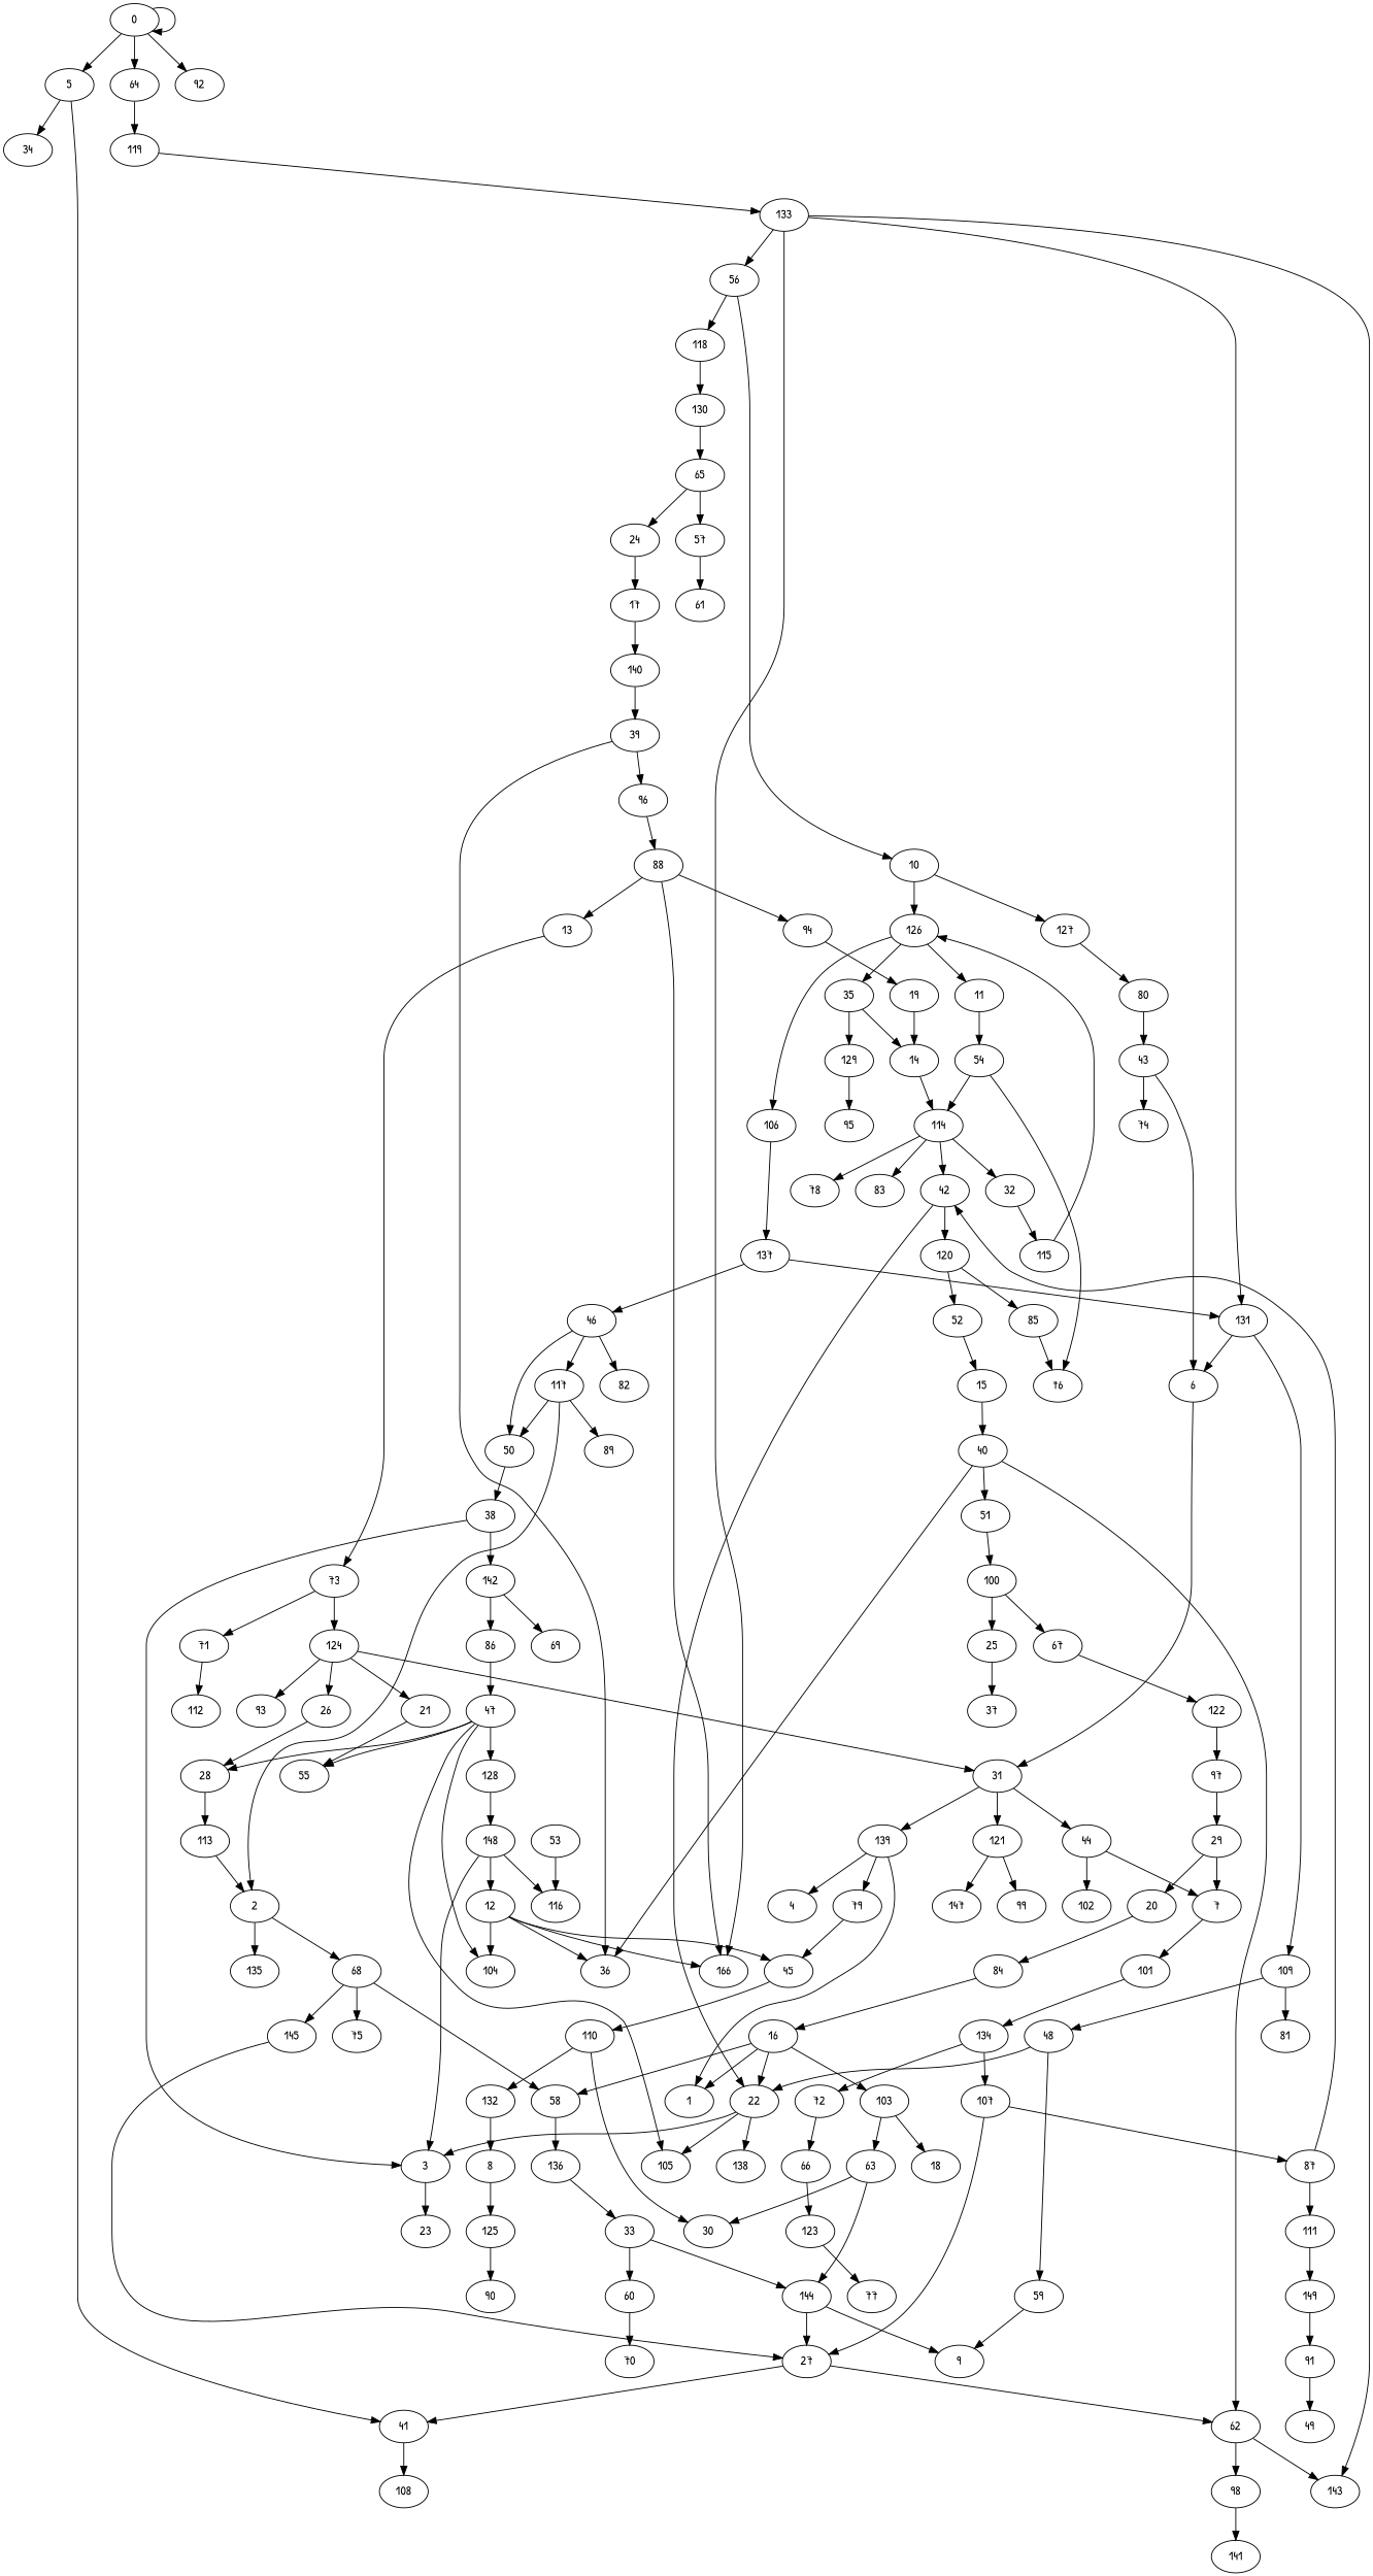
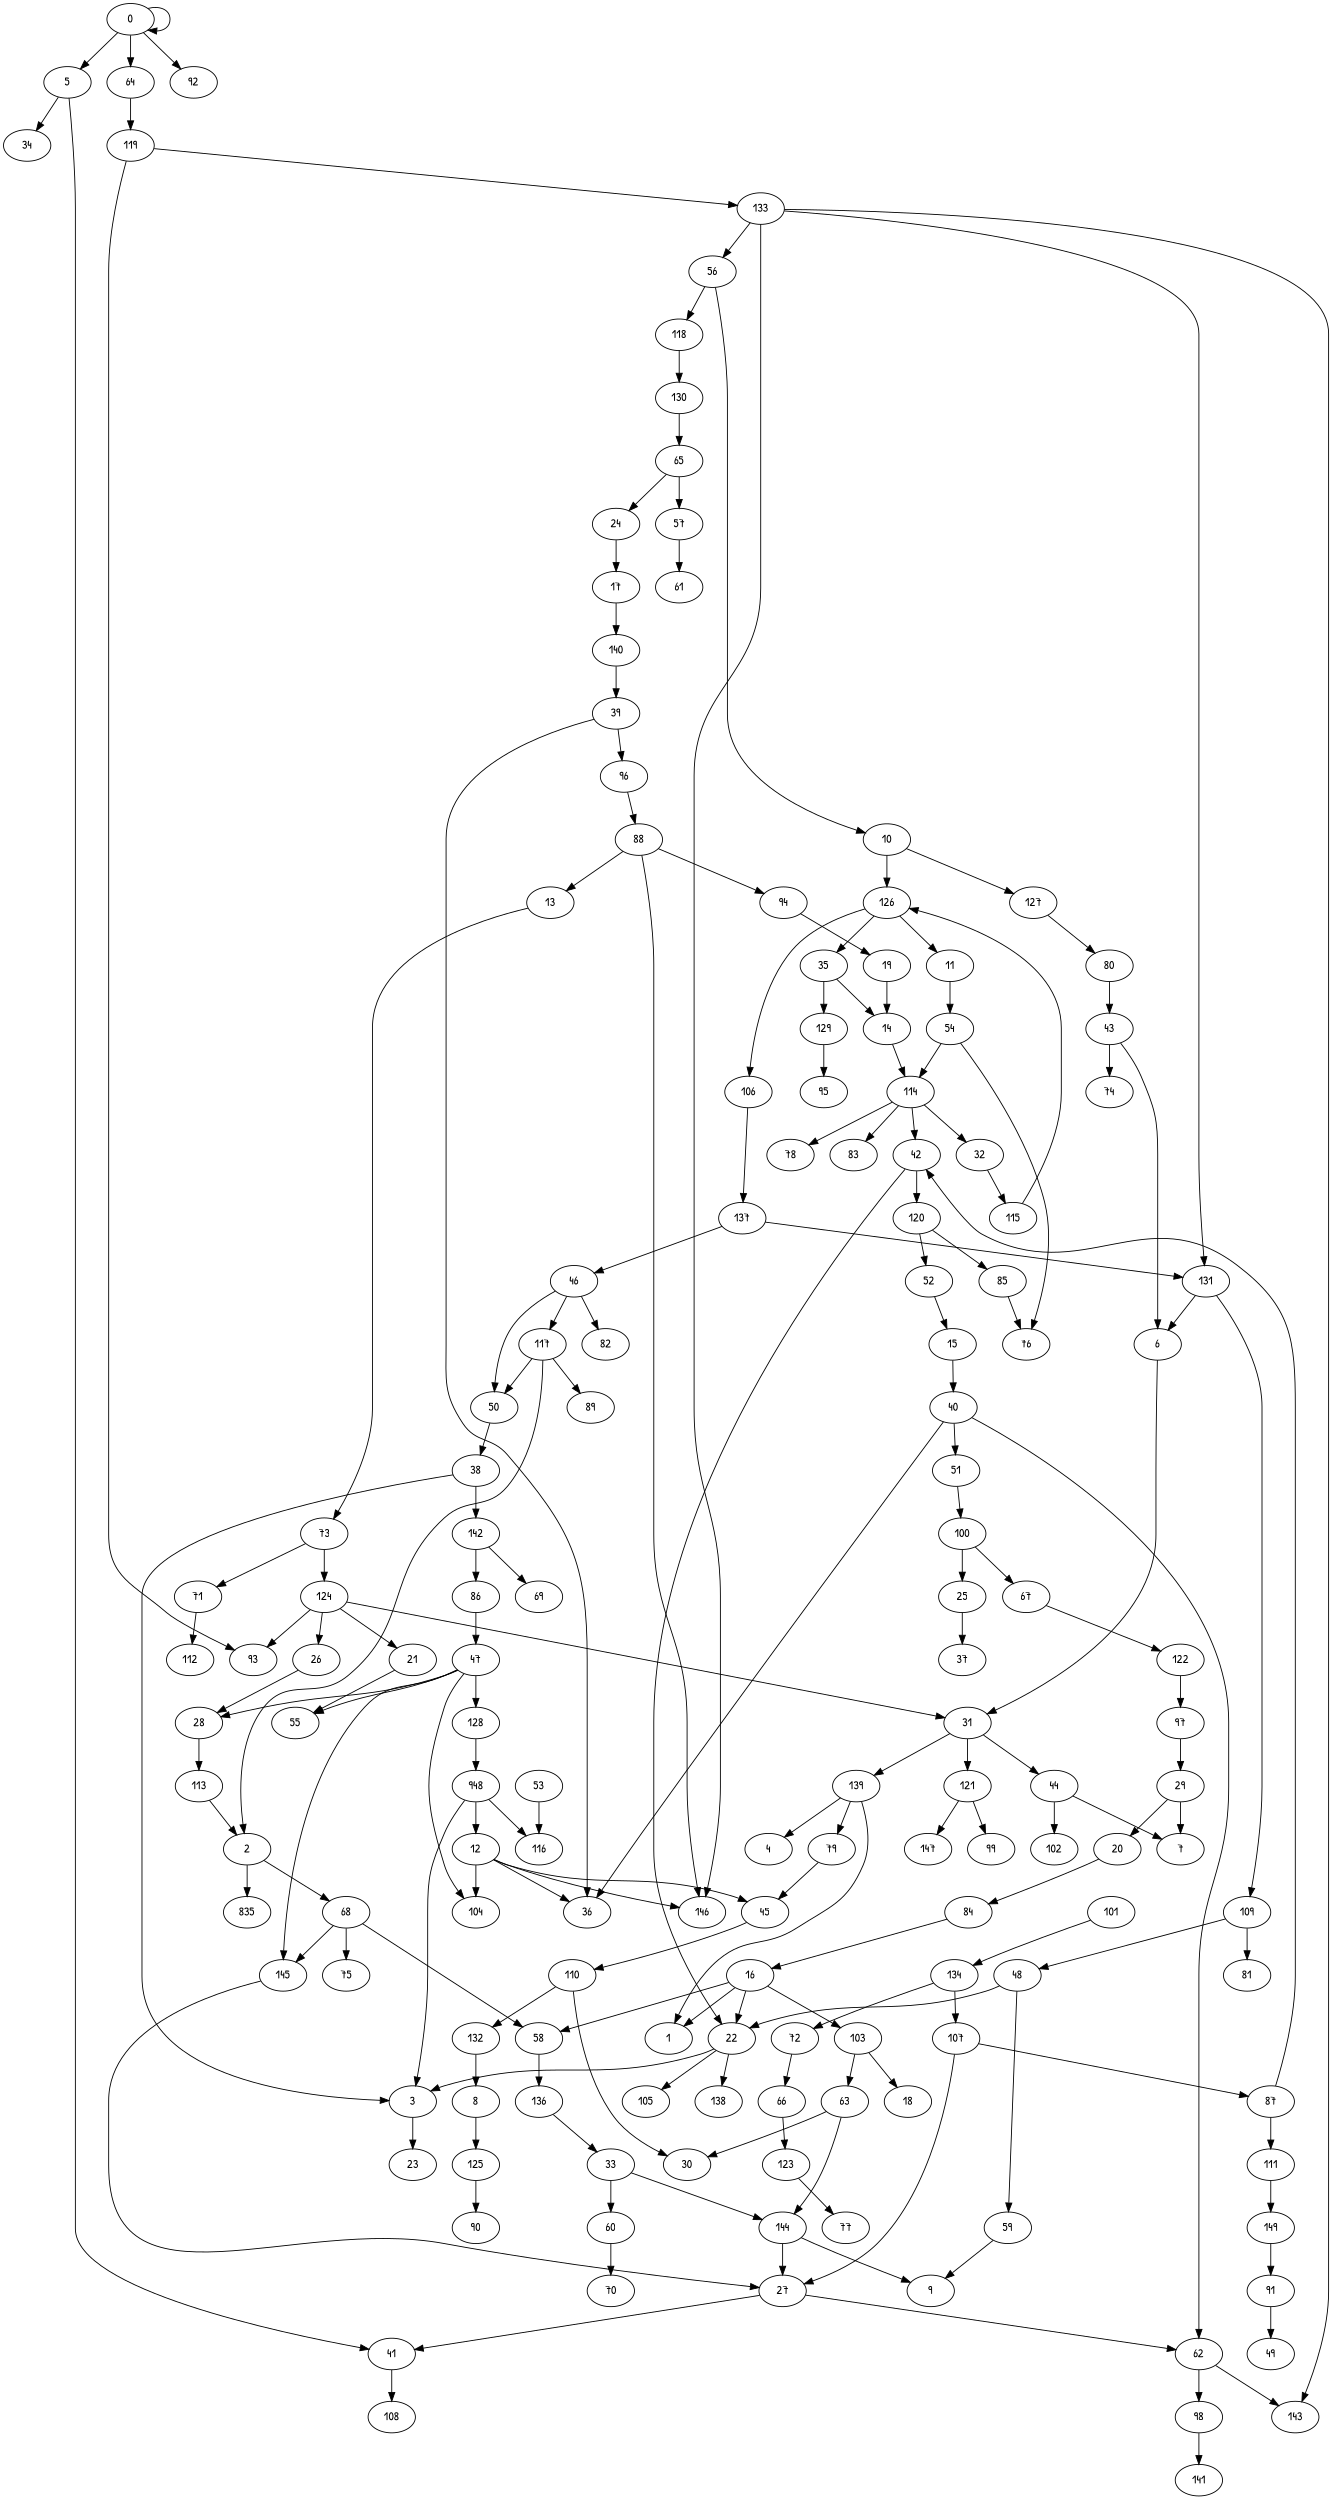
  digraph {
    fontname="Patrick Hand"
    node [fontname="Patrick Hand"]
    edge [fontname="Patrick Hand"]
    0 [height=0.5 width=0.75]
    5 [height=0.5 width=0.75]
    64 [height=0.5 width=0.75]
    92 [height=0.5 width=0.75]
    34 [height=0.5 width=0.75]
    41 [height=0.5 width=0.75]
    119 [height=0.5 width=0.75]
    108 [height=0.5 width=0.75]
    93 [height=0.5 width=0.75]
    133 [height=0.5 width=0.75]
    1 [height=0.5 width=0.75]
    2 [height=0.5 width=0.75]
    68 [height=0.5 width=0.75]
-   135 [height=0.5 width=0.75]
+   135 [height=0.5 width=0.75 label=835]
    58 [height=0.5 width=0.75]
    75 [height=0.5 width=0.75]
    145 [height=0.5 width=0.75]
    136 [height=0.5 width=0.75]
    27 [height=0.5 width=0.75]
    3 [height=0.5 width=0.75]
    23 [height=0.5 width=0.75]
    4 [height=0.5 width=0.75]
    6 [height=0.5 width=0.75]
    31 [height=0.5 width=0.75]
    44 [height=0.5 width=0.75]
    121 [height=0.5 width=0.75]
    139 [height=0.5 width=0.75]
    7 [height=0.5 width=0.75]
    102 [height=0.5 width=0.75]
    99 [height=0.5 width=0.75]
    147 [height=0.5 width=0.75]
    79 [height=0.5 width=0.75]
    101 [height=0.5 width=0.75]
    134 [height=0.5 width=0.75]
    72 [height=0.5 width=0.75]
    107 [height=0.5 width=0.75]
    8 [height=0.5 width=0.75]
    125 [height=0.5 width=0.75]
    90 [height=0.5 width=0.75]
    9 [height=0.5 width=0.75]
    10 [height=0.5 width=0.75]
    126 [height=0.5 width=0.75]
    127 [height=0.5 width=0.75]
    11 [height=0.5 width=0.75]
    35 [height=0.5 width=0.75]
    106 [height=0.5 width=0.75]
    80 [height=0.5 width=0.75]
    54 [height=0.5 width=0.75]
    14 [height=0.5 width=0.75]
    129 [height=0.5 width=0.75]
    137 [height=0.5 width=0.75]
    43 [height=0.5 width=0.75]
    114 [height=0.5 width=0.75]
    76 [height=0.5 width=0.75]
    32 [height=0.5 width=0.75]
    42 [height=0.5 width=0.75]
    78 [height=0.5 width=0.75]
    83 [height=0.5 width=0.75]
    12 [height=0.5 width=0.75]
    36 [height=0.5 width=0.75]
    45 [height=0.5 width=0.75]
    104 [height=0.5 width=0.75]
-   146 [height=0.5 width=0.75 label=166]
+   146 [height=0.5 width=0.75]
    110 [height=0.5 width=0.75]
    30 [height=0.5 width=0.75]
    132 [height=0.5 width=0.75]
    13 [height=0.5 width=0.75]
    73 [height=0.5 width=0.75]
    71 [height=0.5 width=0.75]
    124 [height=0.5 width=0.75]
    112 [height=0.5 width=0.75]
    21 [height=0.5 width=0.75]
    26 [height=0.5 width=0.75]
    115 [height=0.5 width=0.75]
    22 [height=0.5 width=0.75]
    120 [height=0.5 width=0.75]
    15 [height=0.5 width=0.75]
    40 [height=0.5 width=0.75]
    62 [height=0.5 width=0.75]
    51 [height=0.5 width=0.75]
    98 [height=0.5 width=0.75]
    143 [height=0.5 width=0.75]
    100 [height=0.5 width=0.75]
    16 [height=0.5 width=0.75]
    103 [height=0.5 width=0.75]
    105 [height=0.5 width=0.75]
    138 [height=0.5 width=0.75]
    18 [height=0.5 width=0.75]
    63 [height=0.5 width=0.75]
    33 [height=0.5 width=0.75]
    144 [height=0.5 width=0.75]
    17 [height=0.5 width=0.75]
    140 [height=0.5 width=0.75]
    39 [height=0.5 width=0.75]
    96 [height=0.5 width=0.75]
    19 [height=0.5 width=0.75]
    20 [height=0.5 width=0.75]
    84 [height=0.5 width=0.75]
    55 [height=0.5 width=0.75]
    24 [height=0.5 width=0.75]
    25 [height=0.5 width=0.75]
    37 [height=0.5 width=0.75]
    28 [height=0.5 width=0.75]
    113 [height=0.5 width=0.75]
    141 [height=0.5 width=0.75]
    29 [height=0.5 width=0.75]
    60 [height=0.5 width=0.75]
    70 [height=0.5 width=0.75]
    95 [height=0.5 width=0.75]
    38 [height=0.5 width=0.75]
    142 [height=0.5 width=0.75]
    69 [height=0.5 width=0.75]
    86 [height=0.5 width=0.75]
    47 [height=0.5 width=0.75]
    88 [height=0.5 width=0.75]
    94 [height=0.5 width=0.75]
    67 [height=0.5 width=0.75]
    52 [height=0.5 width=0.75]
    85 [height=0.5 width=0.75]
    74 [height=0.5 width=0.75]
    46 [height=0.5 width=0.75]
    50 [height=0.5 width=0.75]
    82 [height=0.5 width=0.75]
    117 [height=0.5 width=0.75]
    89 [height=0.5 width=0.75]
    128 [height=0.5 width=0.75]
    77 [height=0.5 width=0.75]
-   148 [height=0.5 width=0.75]
+   148 [height=0.5 width=0.75 label=948]
    116 [height=0.5 width=0.75]
    48 [height=0.5 width=0.75]
    59 [height=0.5 width=0.75]
    49 [height=0.5 width=0.75]
    122 [height=0.5 width=0.75]
    53 [height=0.5 width=0.75]
    56 [height=0.5 width=0.75]
    118 [height=0.5 width=0.75]
    130 [height=0.5 width=0.75]
    65 [height=0.5 width=0.75]
    57 [height=0.5 width=0.75]
    61 [height=0.5 width=0.75]
    131 [height=0.5 width=0.75]
    66 [height=0.5 width=0.75]
    123 [height=0.5 width=0.75]
    97 [height=0.5 width=0.75]
    81 [height=0.5 width=0.75]
    87 [height=0.5 width=0.75]
    111 [height=0.5 width=0.75]
    149 [height=0.5 width=0.75]
    91 [height=0.5 width=0.75]
    109 [height=0.5 width=0.75]
    0 -> 0
    0 -> 5
    0 -> 64
    0 -> 92
    5 -> 34
    5 -> 41
    64 -> 119
    41 -> 108
+   119 -> 93
    119 -> 133
    133 -> 146
    133 -> 143
    133 -> 56
    133 -> 131
    2 -> 68
    2 -> 135
    68 -> 58
    68 -> 75
    68 -> 145
    58 -> 136
    145 -> 27
    136 -> 33
    27 -> 41
    27 -> 62
    3 -> 23
    6 -> 31
    31 -> 44
    31 -> 121
    31 -> 139
    44 -> 7
    44 -> 102
    121 -> 99
    121 -> 147
    139 -> 1
    139 -> 4
    139 -> 79
-   7 -> 101
    79 -> 45
    101 -> 134
    134 -> 72
    134 -> 107
    72 -> 66
    107 -> 27
    107 -> 87
    8 -> 125
    125 -> 90
    10 -> 126
    10 -> 127
    126 -> 11
    126 -> 35
    126 -> 106
    127 -> 80
    11 -> 54
    35 -> 14
    35 -> 129
    106 -> 137
    80 -> 43
    54 -> 114
    54 -> 76
    14 -> 114
    129 -> 95
    137 -> 46
    137 -> 131
    43 -> 6
    43 -> 74
    114 -> 32
    114 -> 42
    114 -> 78
    114 -> 83
    32 -> 115
    42 -> 22
    42 -> 120
    12 -> 36
    12 -> 45
    12 -> 104
    12 -> 146
    45 -> 110
    110 -> 30
    110 -> 132
    132 -> 8
    13 -> 73
    73 -> 71
    73 -> 124
    71 -> 112
    124 -> 93
    124 -> 31
    124 -> 21
    124 -> 26
    21 -> 55
    26 -> 28
    115 -> 126
    22 -> 3
    22 -> 105
    22 -> 138
    120 -> 52
    120 -> 85
    15 -> 40
    40 -> 36
    40 -> 62
    40 -> 51
    62 -> 98
    62 -> 143
    51 -> 100
    98 -> 141
    100 -> 25
    100 -> 67
    16 -> 1
    16 -> 58
    16 -> 22
    16 -> 103
    103 -> 18
    103 -> 63
    63 -> 30
    63 -> 144
    33 -> 144
    33 -> 60
    144 -> 27
    144 -> 9
    17 -> 140
    140 -> 39
    39 -> 36
    39 -> 96
    96 -> 88
    19 -> 14
    20 -> 84
    84 -> 16
    24 -> 17
    25 -> 37
    28 -> 113
    113 -> 2
    29 -> 7
    29 -> 20
    60 -> 70
    38 -> 3
    38 -> 142
    142 -> 69
    142 -> 86
    86 -> 47
    47 -> 104
-   47 -> 105
+   47 -> 145
    47 -> 55
    47 -> 28
    47 -> 128
    88 -> 146
    88 -> 13
    88 -> 94
    94 -> 19
    67 -> 122
    52 -> 15
    85 -> 76
    46 -> 50
    46 -> 82
    46 -> 117
    50 -> 38
    117 -> 2
    117 -> 50
    117 -> 89
    128 -> 148
    148 -> 3
    148 -> 12
    148 -> 116
    48 -> 22
    48 -> 59
    59 -> 9
    122 -> 97
    53 -> 116
    56 -> 10
    56 -> 118
    118 -> 130
    130 -> 65
    65 -> 24
    65 -> 57
    57 -> 61
    131 -> 6
    131 -> 109
    66 -> 123
    123 -> 77
    97 -> 29
    87 -> 42
    87 -> 111
    111 -> 149
    149 -> 91
    91 -> 49
    109 -> 48
    109 -> 81
  }
